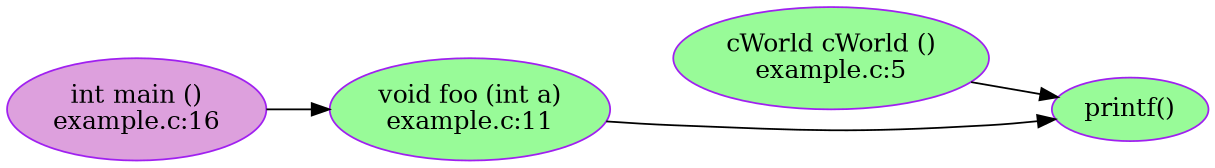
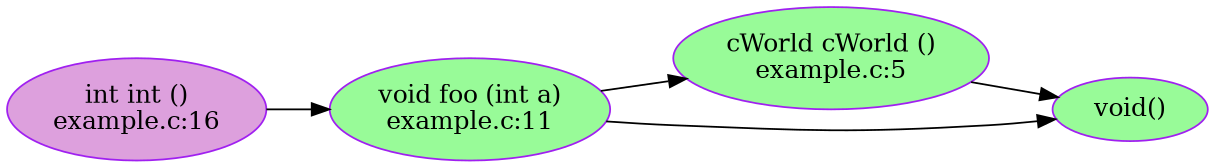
  digraph {
    rankdir=LR
    node [color=purple fillcolor=palegreen style=filled]
-   n1 [fillcolor=plum height=0.80532 label="int main ()\nexample.c:16" width=1.7579]
+   n1 [fillcolor=plum height=0.80532 label="int int ()\nexample.c:16" width=1.7579]
    n2 [height=0.80532 label="void foo (int a)\nexample.c:11" width=1.9347]
    n3 [height=0.80532 label="cWorld cWorld ()\nexample.c:5" width=1.9053]
-   n4 [height=0.5 label="printf()" width=1.0426]
+   n4 [height=0.5 label="void()" width=1.0426]
    n1 -> n2
+   n2 -> n3
    n2 -> n4
    n3 -> n4
  }
